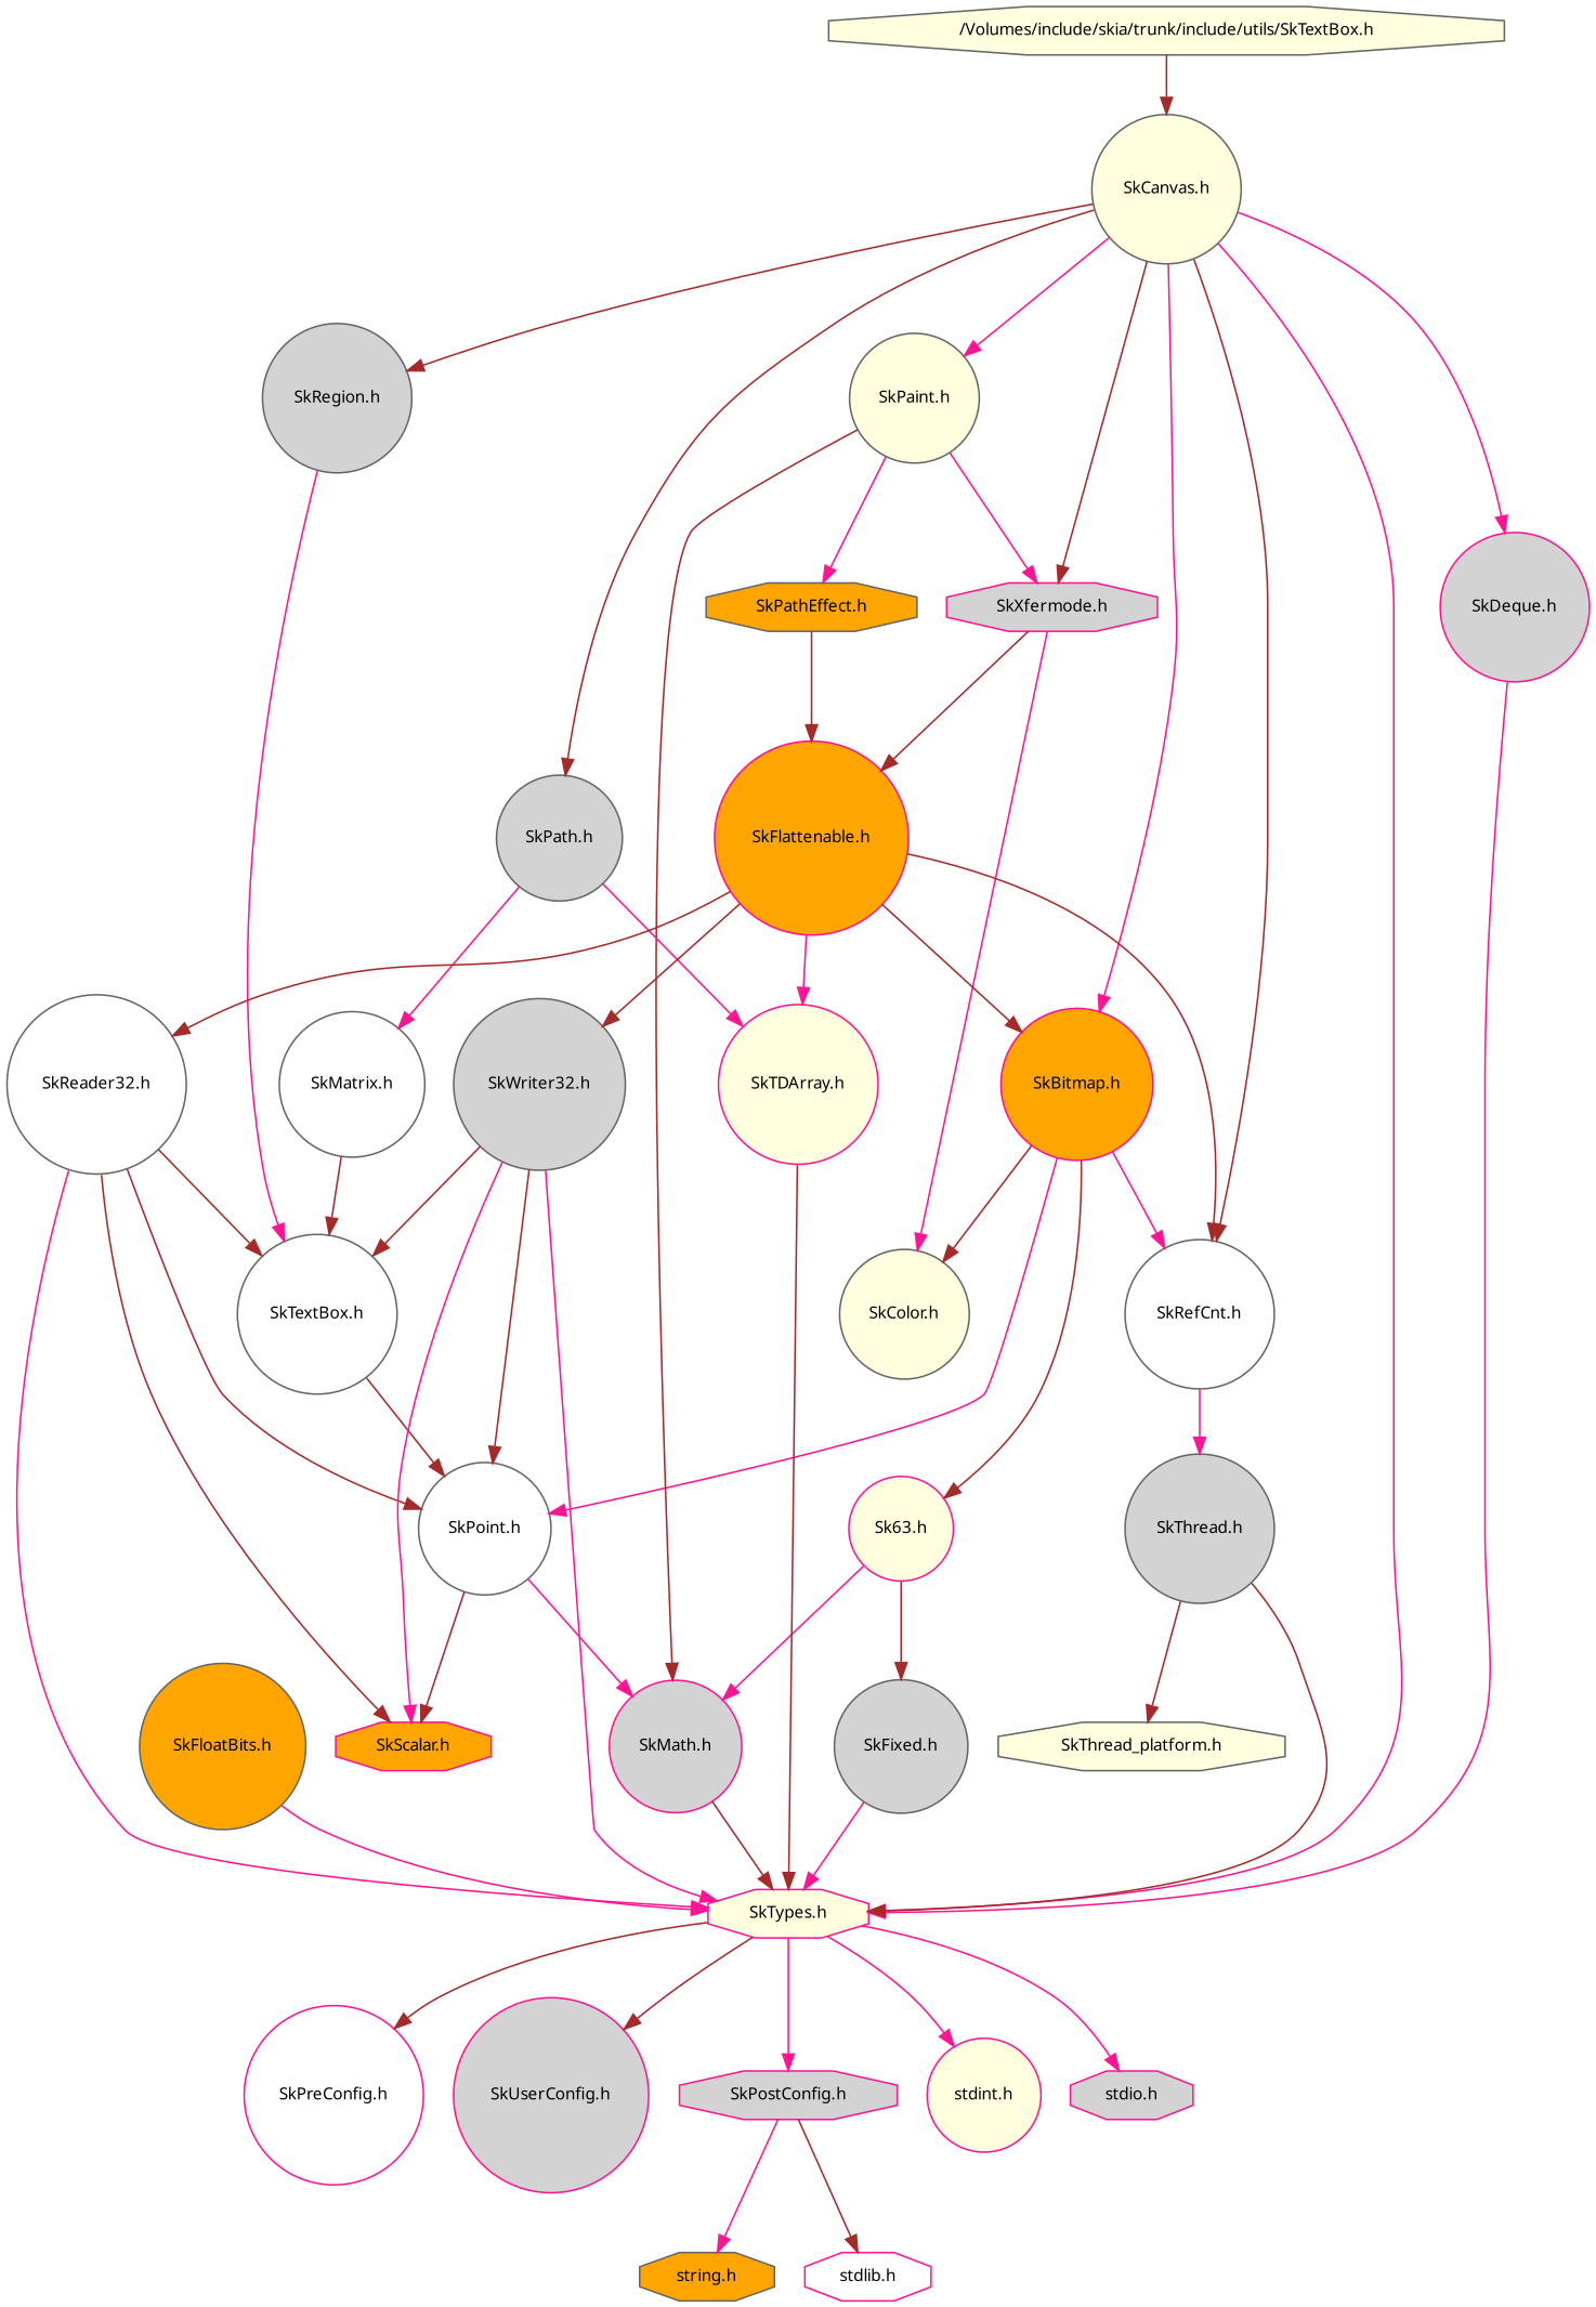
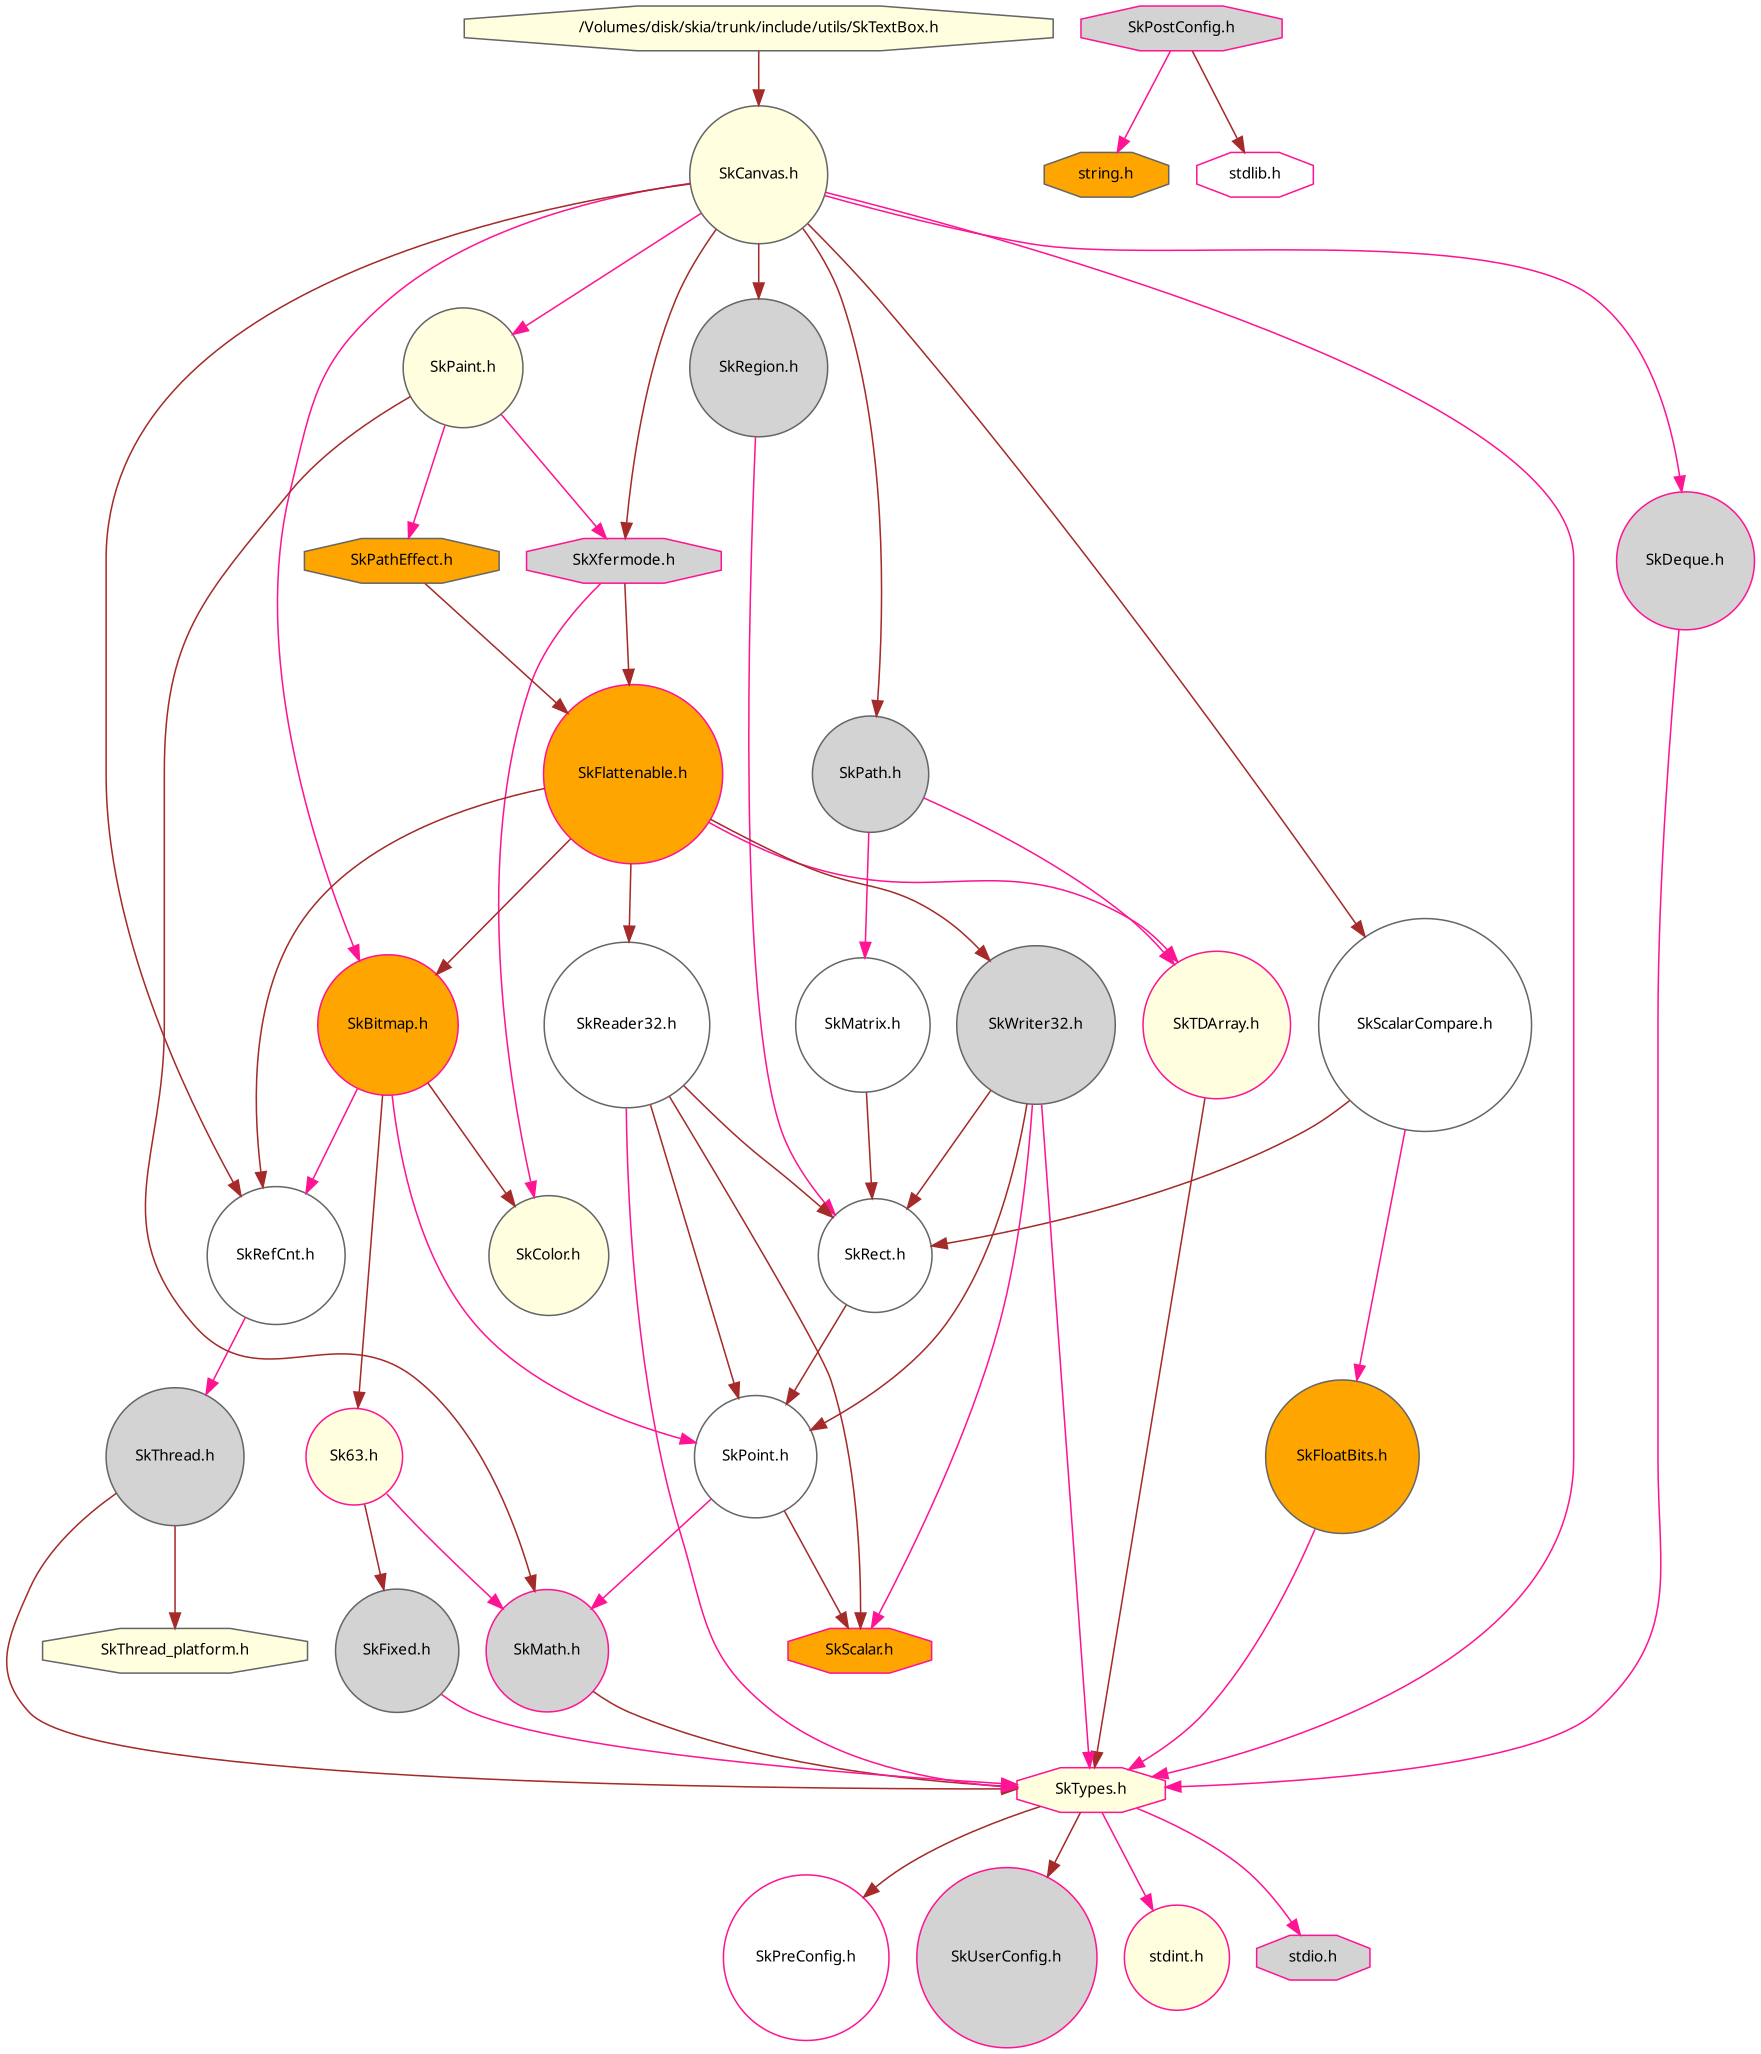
  digraph {
    fontname="Noto Sans"
    node [color=gray40 fillcolor=lightgrey fontname="Noto Sans" fontsize=10 shape=circle style=filled]
    edge [color=brown fontname="Noto Sans" fontsize=10 labelfontname=FreeSans labelfontsize=10 style=solid]
-   n1 [fillcolor=lightyellow fontcolor=black height=0.2 label="/Volumes/include/skia/trunk/include/utils/SkTextBox.h" shape=octagon width=0.4]
+   n1 [fillcolor=lightyellow fontcolor=black height=0.2 label="/Volumes/disk/skia/trunk/include/utils/SkTextBox.h" shape=octagon width=0.4]
    n2 [fillcolor=lightyellow height=0.2 label="SkCanvas.h" width=0.4]
    n3 [color=deeppink fillcolor=lightyellow height=0.2 label="SkTypes.h" shape=octagon width=0.4]
    n4 [color=deeppink fillcolor=orange height=0.2 label="SkBitmap.h" width=0.4]
    n5 [fillcolor=white height=0.2 label="SkRefCnt.h" width=0.4]
    n6 [color=deeppink height=0.2 label="SkDeque.h" width=0.4]
    n7 [fillcolor=lightyellow height=0.2 label="SkPaint.h" width=0.4]
    n8 [color=deeppink height=0.2 label="SkXfermode.h" shape=octagon width=0.4]
    n9 [height=0.2 label="SkPath.h" width=0.4]
    n10 [height=0.2 label="SkRegion.h" width=0.4]
+   n11 [fillcolor=white height=0.2 label="SkScalarCompare.h" width=0.4]
    n12 [color=deeppink fillcolor=white height=0.2 label="SkPreConfig.h" width=0.4]
    n13 [color=deeppink height=0.2 label="SkUserConfig.h" width=0.4]
    n14 [color=deeppink height=0.2 label="SkPostConfig.h" shape=octagon width=0.4]
    n15 [color=deeppink fillcolor=lightyellow height=0.2 label="stdint.h" width=0.4]
    n16 [color=deeppink height=0.2 label="stdio.h" shape=octagon width=0.4]
    n17 [color=deeppink fillcolor=lightyellow height=0.2 label="Sk63.h" width=0.4]
    n18 [fillcolor=lightyellow height=0.2 label="SkColor.h" width=0.4]
    n19 [fillcolor=white height=0.2 label="SkPoint.h" width=0.4]
    n20 [height=0.2 label="SkThread.h" width=0.4]
    n21 [color=deeppink height=0.2 label="SkMath.h" width=0.4]
    n22 [fillcolor=orange height=0.2 label="SkPathEffect.h" shape=octagon width=0.4]
    n23 [color=deeppink fillcolor=orange height=0.2 label="SkFlattenable.h" width=0.4]
    n24 [color=deeppink fillcolor=lightyellow height=0.2 label="SkTDArray.h" width=0.4]
    n25 [fillcolor=white height=0.2 label="SkMatrix.h" width=0.4]
-   n26 [fillcolor=white height=0.2 label="SkTextBox.h" width=0.4]
+   n26 [fillcolor=white height=0.2 label="SkRect.h" width=0.4]
    n27 [fillcolor=orange height=0.2 label="SkFloatBits.h" width=0.4]
    n28 [fillcolor=orange height=0.2 label="string.h" shape=octagon width=0.4]
    n29 [color=deeppink fillcolor=white height=0.2 label="stdlib.h" shape=octagon width=0.4]
    n30 [height=0.2 label="SkFixed.h" width=0.4]
    n31 [color=deeppink fillcolor=orange height=0.2 label="SkScalar.h" shape=octagon width=0.4]
    n32 [fillcolor=lightyellow height=0.2 label="SkThread_platform.h" shape=octagon width=0.4]
    n33 [fillcolor=white height=0.2 label="SkReader32.h" width=0.4]
    n34 [height=0.2 label="SkWriter32.h" width=0.4]
    n1 -> n2
    n2 -> n3 [color=deeppink]
    n2 -> n4 [color=deeppink]
    n2 -> n5
    n2 -> n6 [color=deeppink]
    n2 -> n7 [color=deeppink]
    n2 -> n8
    n2 -> n9
    n2 -> n10
+   n2 -> n11
    n3 -> n12
    n3 -> n13
-   n3 -> n14 [color=deeppink]
    n3 -> n15 [color=deeppink]
    n3 -> n16 [color=deeppink]
    n4 -> n5 [color=deeppink]
    n4 -> n17
    n4 -> n18
    n4 -> n19 [color=deeppink]
    n5 -> n20 [color=deeppink]
    n6 -> n3 [color=deeppink]
    n7 -> n8 [color=deeppink]
    n7 -> n21
    n7 -> n22 [color=deeppink]
    n8 -> n18 [color=deeppink]
    n8 -> n23
    n9 -> n24 [color=deeppink]
    n9 -> n25 [color=deeppink]
    n10 -> n26 [color=deeppink]
+   n11 -> n26
+   n11 -> n27 [color=deeppink]
    n14 -> n28 [color=deeppink]
    n14 -> n29
    n17 -> n21 [color=deeppink]
    n17 -> n30
    n19 -> n21 [color=deeppink]
    n19 -> n31
    n20 -> n3
    n20 -> n32
    n21 -> n3
    n22 -> n23
    n23 -> n4
    n23 -> n5
    n23 -> n24 [color=deeppink]
    n23 -> n33
    n23 -> n34
    n24 -> n3
    n25 -> n26
    n26 -> n19
    n27 -> n3 [color=deeppink]
    n30 -> n3 [color=deeppink]
    n33 -> n3 [color=deeppink]
    n33 -> n19
    n33 -> n26
    n33 -> n31
    n34 -> n3 [color=deeppink]
    n34 -> n19
    n34 -> n26
    n34 -> n31 [color=deeppink]
  }
